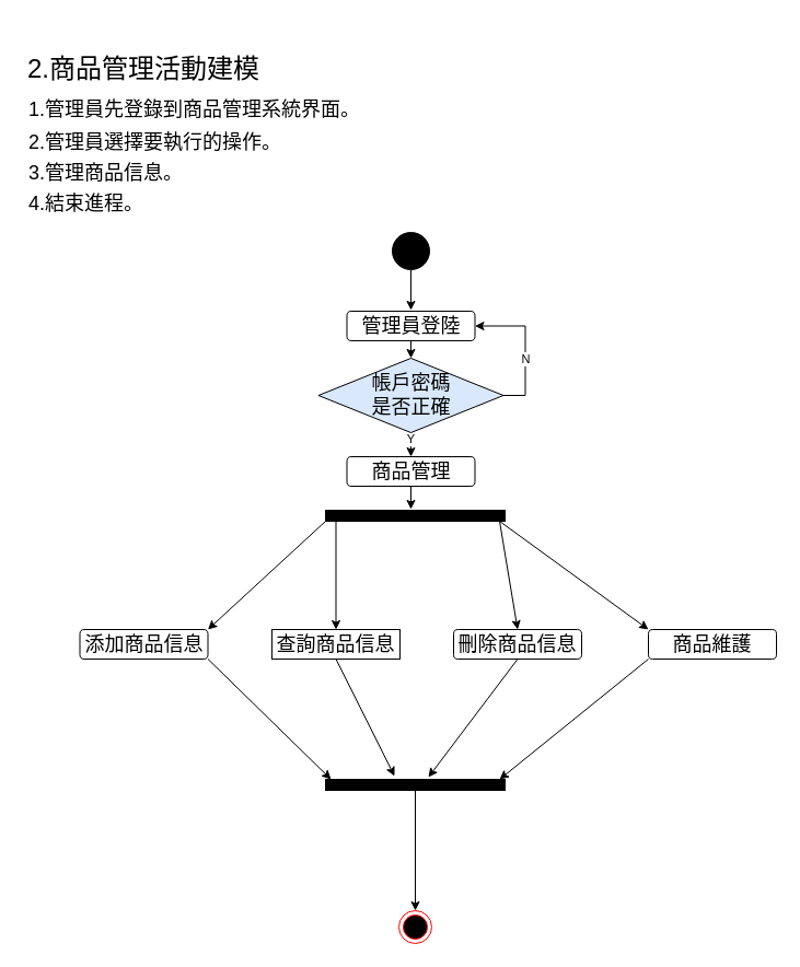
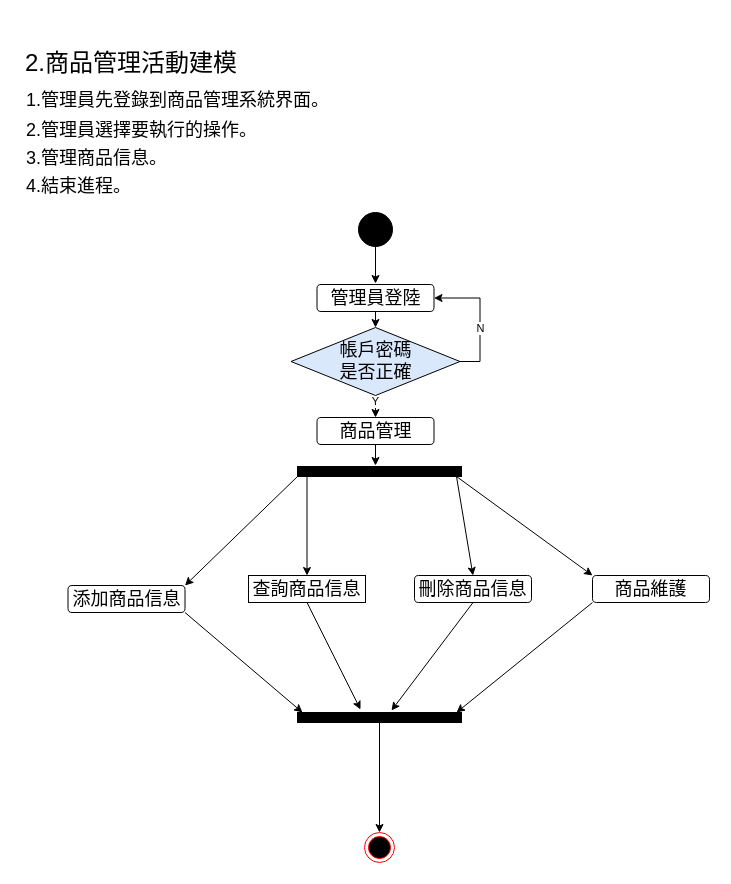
  <mxCell id="0" />
  <mxCell id="1" parent="0" />
  <mxCell id="2" value="&lt;font style=&quot;font-size: 24px;&quot;&gt;2.商品管理活動建模&lt;/font&gt;" style="text;html=1;strokeColor=none;fillColor=none;align=center;verticalAlign=middle;whiteSpace=wrap;rounded=0;" vertex="1" parent="1"><mxGeometry x="20" y="20" width="222" height="86" as="geometry" /></mxCell>
  <mxCell id="3" value="&lt;font style=&quot;font-size: 18px;&quot;&gt;1.管理員先登錄到商品管理系統界面。&lt;/font&gt;" style="text;html=1;strokeColor=none;fillColor=none;align=left;verticalAlign=middle;whiteSpace=wrap;rounded=0;" vertex="1" parent="1"><mxGeometry x="24" y="85" width="312" height="30" as="geometry" /></mxCell>
  <mxCell id="4" value="&lt;font style=&quot;font-size: 18px;&quot;&gt;2.管理員選擇要執行的操作。&lt;/font&gt;" style="text;html=1;strokeColor=none;fillColor=none;align=left;verticalAlign=middle;whiteSpace=wrap;rounded=0;" vertex="1" parent="1"><mxGeometry x="24" y="115" width="312" height="30" as="geometry" /></mxCell>
  <mxCell id="5" value="&lt;font style=&quot;font-size: 18px;&quot;&gt;3.管理商品信息。&lt;/font&gt;" style="text;html=1;strokeColor=none;fillColor=none;align=left;verticalAlign=middle;whiteSpace=wrap;rounded=0;" vertex="1" parent="1"><mxGeometry x="24" y="143" width="312" height="30" as="geometry" /></mxCell>
  <mxCell id="6" value="&lt;font style=&quot;font-size: 18px;&quot;&gt;4.結束進程。&lt;/font&gt;" style="text;html=1;strokeColor=none;fillColor=none;align=left;verticalAlign=middle;whiteSpace=wrap;rounded=0;" vertex="1" parent="1"><mxGeometry x="24" y="171" width="312" height="30" as="geometry" /></mxCell>
  <mxCell id="7" value="" style="ellipse;whiteSpace=wrap;html=1;aspect=fixed;fillColor=#000000;" vertex="1" parent="1"><mxGeometry x="358" y="212" width="34" height="34" as="geometry" /></mxCell>
  <mxCell id="8" value="" style="endArrow=classic;html=1;rounded=0;exitX=0.5;exitY=1;exitDx=0;exitDy=0;" edge="1" parent="1" source="7"><mxGeometry width="50" height="50" relative="1" as="geometry"><mxPoint x="257" y="337" as="sourcePoint" /><mxPoint x="375" y="283" as="targetPoint" /></mxGeometry></mxCell>
  <mxCell id="9" style="edgeStyle=orthogonalEdgeStyle;rounded=0;orthogonalLoop=1;jettySize=auto;html=1;exitX=0.5;exitY=1;exitDx=0;exitDy=0;entryX=0.5;entryY=0;entryDx=0;entryDy=0;" edge="1" parent="1" source="10" target="15"><mxGeometry relative="1" as="geometry" /></mxCell>
  <mxCell id="10" value="&lt;font style=&quot;font-size: 18px;&quot;&gt;管理員登陸&lt;/font&gt;" style="rounded=1;whiteSpace=wrap;html=1;" vertex="1" parent="1"><mxGeometry x="316.5" y="284" width="117" height="27" as="geometry" /></mxCell>
  <mxCell id="11" style="edgeStyle=orthogonalEdgeStyle;rounded=0;orthogonalLoop=1;jettySize=auto;html=1;exitX=1;exitY=0.5;exitDx=0;exitDy=0;entryX=1;entryY=0.5;entryDx=0;entryDy=0;" edge="1" parent="1" source="15" target="10"><mxGeometry relative="1" as="geometry" /></mxCell>
  <mxCell id="12" value="N" style="edgeLabel;html=1;align=center;verticalAlign=middle;resizable=0;points=[];" vertex="1" connectable="0" parent="11"><mxGeometry x="-0.163" y="3" relative="1" as="geometry"><mxPoint x="3" as="offset" /></mxGeometry></mxCell>
  <mxCell id="13" style="edgeStyle=orthogonalEdgeStyle;rounded=0;orthogonalLoop=1;jettySize=auto;html=1;exitX=0.5;exitY=1;exitDx=0;exitDy=0;entryX=0.5;entryY=0;entryDx=0;entryDy=0;" edge="1" parent="1" source="15" target="16"><mxGeometry relative="1" as="geometry" /></mxCell>
  <mxCell id="14" value="Y" style="edgeLabel;html=1;align=center;verticalAlign=middle;resizable=0;points=[];" vertex="1" connectable="0" parent="13"><mxGeometry x="-0.554" y="-1" relative="1" as="geometry"><mxPoint as="offset" /></mxGeometry></mxCell>
  <mxCell id="15" value="&lt;font style=&quot;font-size: 18px;&quot;&gt;帳戶密碼&lt;br&gt;是否正確&lt;/font&gt;" style="rhombus;whiteSpace=wrap;html=1;fillColor=#dae8fc;" vertex="1" parent="1"><mxGeometry x="290.5" y="327" width="169" height="68" as="geometry" /></mxCell>
  <mxCell id="16" value="&lt;font style=&quot;font-size: 18px;&quot;&gt;商品管理&lt;/font&gt;" style="rounded=1;whiteSpace=wrap;html=1;" vertex="1" parent="1"><mxGeometry x="316.5" y="417" width="117" height="27" as="geometry" /></mxCell>
  <mxCell id="17" value="" style="html=1;points=[[0,0,0,0,5],[0,1,0,0,-5],[1,0,0,0,5],[1,1,0,0,-5]];perimeter=orthogonalPerimeter;outlineConnect=0;targetShapes=umlLifeline;portConstraint=eastwest;newEdgeStyle={&quot;curved&quot;:0,&quot;rounded&quot;:0};direction=south;fillColor=#000000;" vertex="1" parent="1"><mxGeometry x="297" y="466" width="164" height="10" as="geometry" /></mxCell>
- <mxCell id="18" value="&lt;font style=&quot;font-size: 18px;&quot;&gt;添加商品信息&lt;/font&gt;" style="rounded=1;whiteSpace=wrap;html=1;" vertex="1" parent="1"><mxGeometry x="72.5" y="575" width="117" height="27" as="geometry" /></mxCell>
+ <mxCell id="18" value="&lt;font style=&quot;font-size: 18px;&quot;&gt;添加商品信息&lt;/font&gt;" style="rounded=1;whiteSpace=wrap;html=1;" vertex="1" parent="1"><mxGeometry x="67.5" y="585" width="117" height="27" as="geometry" /></mxCell>
  <mxCell id="19" value="&lt;font style=&quot;font-size: 18px;&quot;&gt;查詢商品信息&lt;/font&gt;" style="whiteSpace=wrap;html=1;rounded=0;" vertex="1" parent="1"><mxGeometry x="248" y="575" width="117" height="27" as="geometry" /></mxCell>
  <mxCell id="20" value="&lt;font style=&quot;font-size: 18px;&quot;&gt;刪除商品信息&lt;/font&gt;" style="rounded=1;whiteSpace=wrap;html=1;" vertex="1" parent="1"><mxGeometry x="414" y="575" width="117" height="27" as="geometry" /></mxCell>
  <mxCell id="21" value="&lt;font style=&quot;font-size: 18px;&quot;&gt;商品維護&lt;/font&gt;" style="rounded=1;whiteSpace=wrap;html=1;" vertex="1" parent="1"><mxGeometry x="592" y="575" width="117" height="27" as="geometry" /></mxCell>
  <mxCell id="22" value="" style="html=1;points=[[0,0,0,0,5],[0,1,0,0,-5],[1,0,0,0,5],[1,1,0,0,-5]];perimeter=orthogonalPerimeter;outlineConnect=0;targetShapes=umlLifeline;portConstraint=eastwest;newEdgeStyle={&quot;curved&quot;:0,&quot;rounded&quot;:0};direction=south;fillColor=#000000;" vertex="1" parent="1"><mxGeometry x="297" y="712" width="164" height="10" as="geometry" /></mxCell>
  <mxCell id="23" value="" style="endArrow=classic;html=1;rounded=0;entryX=0.5;entryY=0;entryDx=0;entryDy=0;" edge="1" parent="1" source="22" target="24"><mxGeometry width="50" height="50" relative="1" as="geometry"><mxPoint x="385" y="256" as="sourcePoint" /><mxPoint x="379" y="815" as="targetPoint" /></mxGeometry></mxCell>
  <mxCell id="24" value="" style="ellipse;html=1;shape=endState;fillColor=#000000;strokeColor=#ff0000;" vertex="1" parent="1"><mxGeometry x="364" y="832" width="30" height="30" as="geometry" /></mxCell>
  <mxCell id="25" value="" style="endArrow=classic;html=1;rounded=0;exitX=0.5;exitY=1;exitDx=0;exitDy=0;" edge="1" parent="1" source="16"><mxGeometry width="50" height="50" relative="1" as="geometry"><mxPoint x="257" y="643" as="sourcePoint" /><mxPoint x="375" y="465" as="targetPoint" /></mxGeometry></mxCell>
  <mxCell id="26" value="" style="endArrow=classic;html=1;rounded=0;entryX=1;entryY=0;entryDx=0;entryDy=0;" edge="1" parent="1" source="17" target="18"><mxGeometry width="50" height="50" relative="1" as="geometry"><mxPoint x="218" y="498" as="sourcePoint" /><mxPoint x="307" y="593" as="targetPoint" /></mxGeometry></mxCell>
  <mxCell id="27" value="" style="endArrow=classic;html=1;rounded=0;entryX=0.5;entryY=0;entryDx=0;entryDy=0;" edge="1" parent="1" source="17" target="19"><mxGeometry width="50" height="50" relative="1" as="geometry"><mxPoint x="257" y="643" as="sourcePoint" /><mxPoint x="307" y="593" as="targetPoint" /></mxGeometry></mxCell>
  <mxCell id="28" value="" style="endArrow=classic;html=1;rounded=0;exitX=1;exitY=0;exitDx=0;exitDy=5;exitPerimeter=0;entryX=0;entryY=0;entryDx=0;entryDy=0;" edge="1" parent="1" source="17" target="21"><mxGeometry width="50" height="50" relative="1" as="geometry"><mxPoint x="257" y="643" as="sourcePoint" /><mxPoint x="307" y="593" as="targetPoint" /></mxGeometry></mxCell>
  <mxCell id="29" value="" style="endArrow=classic;html=1;rounded=0;exitX=1;exitY=0;exitDx=0;exitDy=5;exitPerimeter=0;entryX=0.5;entryY=0;entryDx=0;entryDy=0;" edge="1" parent="1" source="17" target="20"><mxGeometry width="50" height="50" relative="1" as="geometry"><mxPoint x="257" y="643" as="sourcePoint" /><mxPoint x="307" y="593" as="targetPoint" /></mxGeometry></mxCell>
  <mxCell id="30" value="" style="endArrow=classic;html=1;rounded=0;exitX=1;exitY=1;exitDx=0;exitDy=0;entryX=0;entryY=1;entryDx=0;entryDy=-5;entryPerimeter=0;" edge="1" parent="1" source="18" target="22"><mxGeometry width="50" height="50" relative="1" as="geometry"><mxPoint x="257" y="643" as="sourcePoint" /><mxPoint x="307" y="593" as="targetPoint" /></mxGeometry></mxCell>
  <mxCell id="31" value="" style="endArrow=classic;html=1;rounded=0;exitX=0.5;exitY=1;exitDx=0;exitDy=0;" edge="1" parent="1" source="19"><mxGeometry width="50" height="50" relative="1" as="geometry"><mxPoint x="257" y="643" as="sourcePoint" /><mxPoint x="360" y="709" as="targetPoint" /></mxGeometry></mxCell>
  <mxCell id="32" value="" style="endArrow=classic;html=1;rounded=0;exitX=0.5;exitY=1;exitDx=0;exitDy=0;" edge="1" parent="1" source="20"><mxGeometry width="50" height="50" relative="1" as="geometry"><mxPoint x="257" y="643" as="sourcePoint" /><mxPoint x="391" y="710" as="targetPoint" /></mxGeometry></mxCell>
  <mxCell id="33" value="" style="endArrow=classic;html=1;rounded=0;exitX=0;exitY=1;exitDx=0;exitDy=0;entryX=0;entryY=0;entryDx=0;entryDy=5;entryPerimeter=0;" edge="1" parent="1" source="21" target="22"><mxGeometry width="50" height="50" relative="1" as="geometry"><mxPoint x="257" y="643" as="sourcePoint" /><mxPoint x="307" y="593" as="targetPoint" /></mxGeometry></mxCell>
